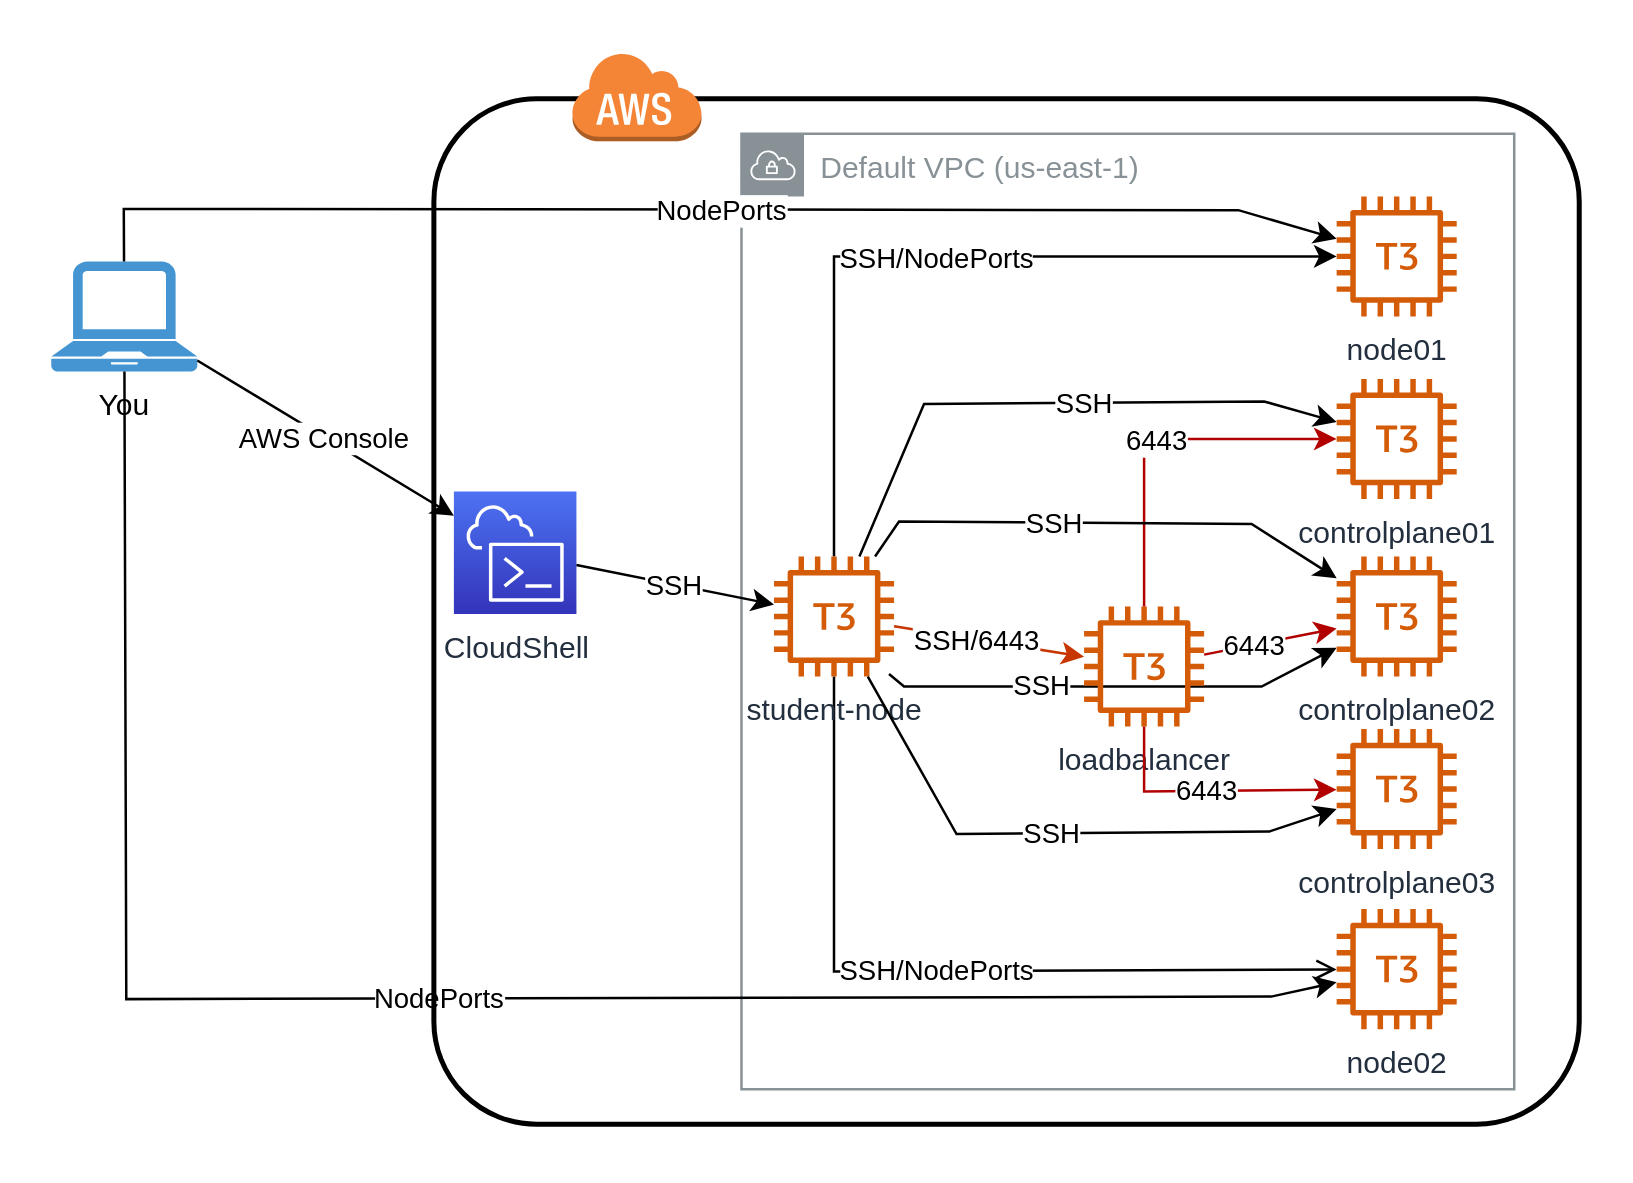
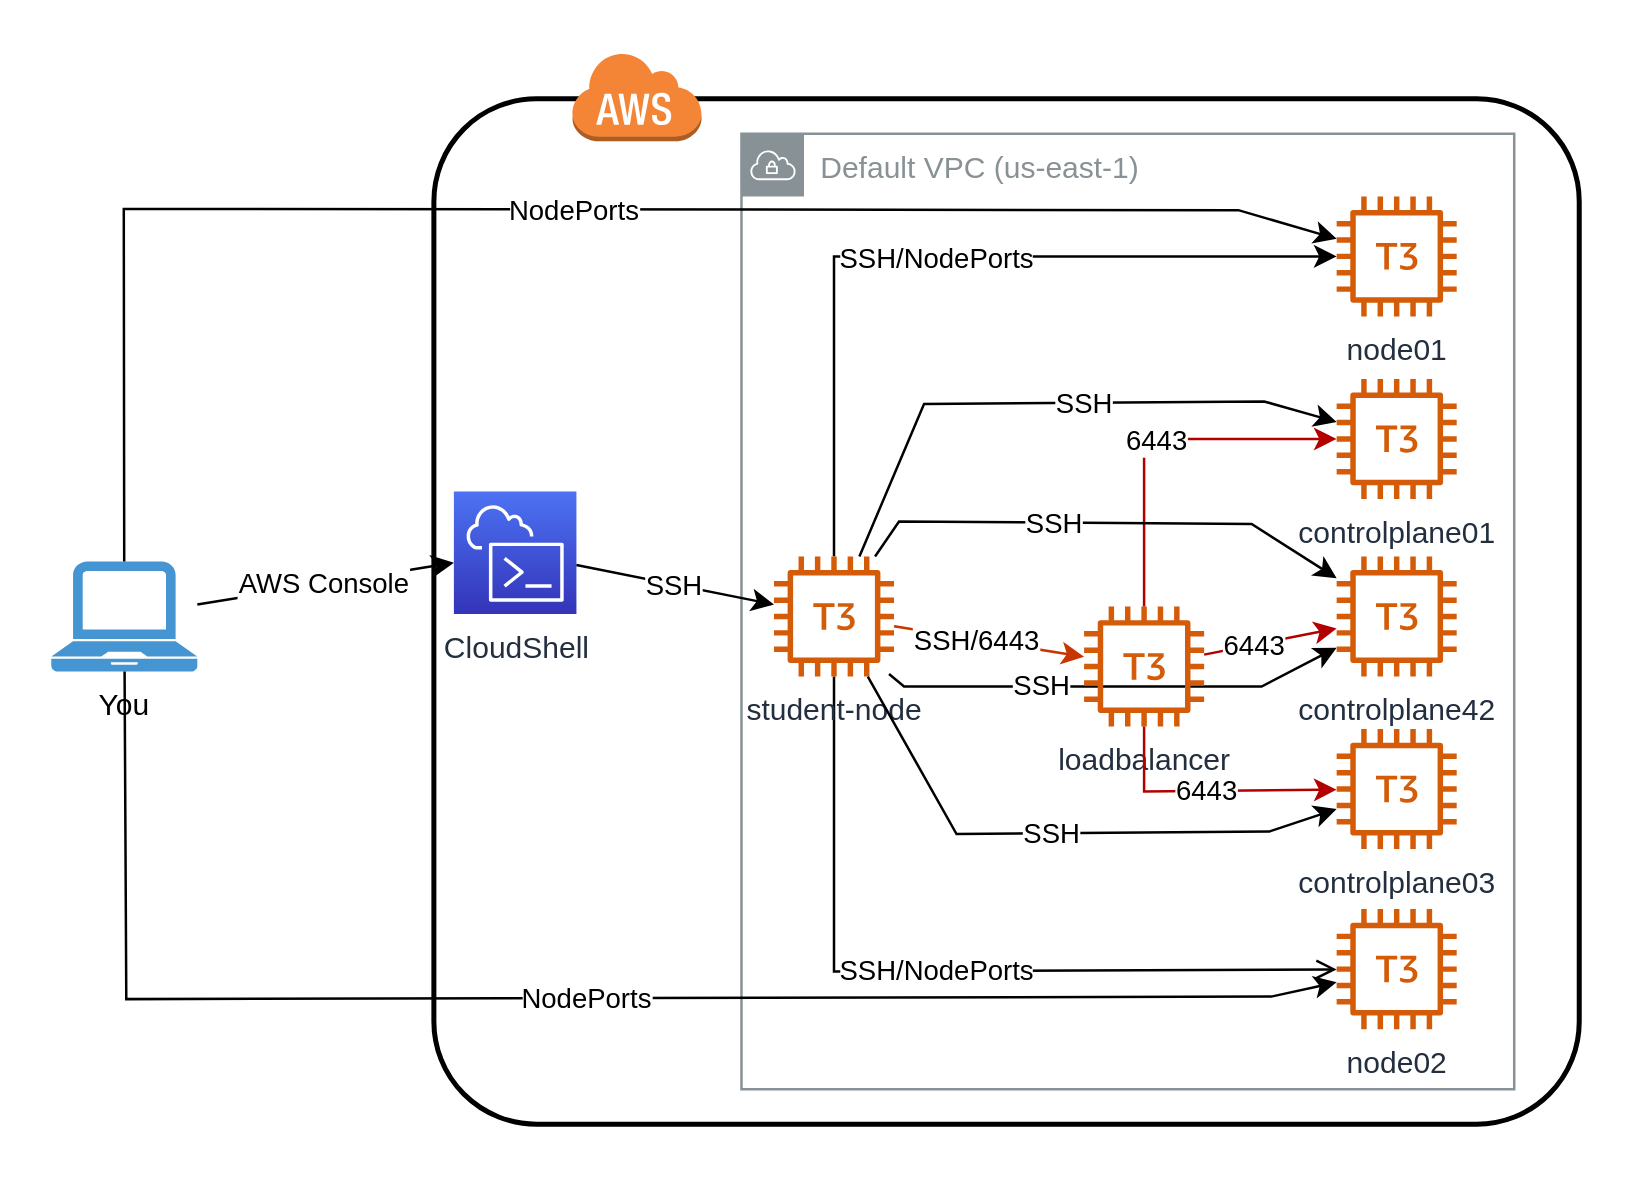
  <mxCell id="0" />
  <mxCell id="1" parent="0" />
  <mxCell id="2" value="Default VPC (us-east-1)" style="sketch=0;outlineConnect=0;gradientColor=none;html=1;whiteSpace=wrap;fontSize=12;fontStyle=0;shape=mxgraph.aws4.group;grIcon=mxgraph.aws4.group_vpc;strokeColor=#879196;fillColor=none;verticalAlign=top;align=left;spacingLeft=30;fontColor=#879196;dashed=0;" parent="1" vertex="1"><mxGeometry x="296" y="53" width="309" height="382" as="geometry" /></mxCell>
  <mxCell id="3" value="CloudShell" style="sketch=0;points=[[0,0,0],[0.25,0,0],[0.5,0,0],[0.75,0,0],[1,0,0],[0,1,0],[0.25,1,0],[0.5,1,0],[0.75,1,0],[1,1,0],[0,0.25,0],[0,0.5,0],[0,0.75,0],[1,0.25,0],[1,0.5,0],[1,0.75,0]];outlineConnect=0;fontColor=#232F3E;gradientColor=#4D72F3;gradientDirection=north;fillColor=#3334B9;strokeColor=#ffffff;dashed=0;verticalLabelPosition=bottom;verticalAlign=top;align=center;html=1;fontSize=12;fontStyle=0;aspect=fixed;shape=mxgraph.aws4.resourceIcon;resIcon=mxgraph.aws4.cloudshell;" parent="1" vertex="1"><mxGeometry x="181" y="196" width="49" height="49" as="geometry" /></mxCell>
  <mxCell id="4" value="node01" style="sketch=0;outlineConnect=0;fontColor=#232F3E;gradientColor=none;fillColor=#D45B07;strokeColor=none;dashed=0;verticalLabelPosition=bottom;verticalAlign=top;align=center;html=1;fontSize=12;fontStyle=0;aspect=fixed;pointerEvents=1;shape=mxgraph.aws4.t3_instance;" parent="1" vertex="1"><mxGeometry x="534" y="78" width="48" height="48" as="geometry" /></mxCell>
  <mxCell id="5" value="controlplane01" style="sketch=0;outlineConnect=0;fontColor=#232F3E;gradientColor=none;fillColor=#D45B07;strokeColor=none;dashed=0;verticalLabelPosition=bottom;verticalAlign=top;align=center;html=1;fontSize=12;fontStyle=0;aspect=fixed;pointerEvents=1;shape=mxgraph.aws4.t3_instance;" parent="1" vertex="1"><mxGeometry x="534" y="151" width="48" height="48" as="geometry" /></mxCell>
  <mxCell id="6" value="node02" style="sketch=0;outlineConnect=0;fontColor=#232F3E;gradientColor=none;fillColor=#D45B07;strokeColor=none;dashed=0;verticalLabelPosition=bottom;verticalAlign=top;align=center;html=1;fontSize=12;fontStyle=0;aspect=fixed;pointerEvents=1;shape=mxgraph.aws4.t3_instance;" parent="1" vertex="1"><mxGeometry x="534" y="363" width="48" height="48" as="geometry" /></mxCell>
  <mxCell id="7" value="" style="endArrow=classic;html=1;rounded=0;" parent="1" source="11" target="4" edge="1"><mxGeometry relative="1" as="geometry"><mxPoint x="299" y="105" as="sourcePoint" /><mxPoint x="399" y="105" as="targetPoint" /><Array as="points"><mxPoint x="333" y="102" /></Array></mxGeometry></mxCell>
  <mxCell id="8" value="SSH/NodePorts" style="edgeLabel;resizable=0;html=1;align=center;verticalAlign=middle;" parent="7" connectable="0" vertex="1"><mxGeometry relative="1" as="geometry"><mxPoint x="-1" as="offset" /></mxGeometry></mxCell>
  <mxCell id="9" value="" style="endArrow=open;html=1;rounded=0;" parent="1" source="11" target="6" edge="1"><mxGeometry relative="1" as="geometry"><mxPoint x="273" y="337" as="sourcePoint" /><mxPoint x="427" y="171" as="targetPoint" /><Array as="points"><mxPoint x="333" y="388" /></Array></mxGeometry></mxCell>
  <mxCell id="10" value="SSH/NodePorts" style="edgeLabel;resizable=0;html=1;align=center;verticalAlign=middle;" parent="9" connectable="0" vertex="1"><mxGeometry relative="1" as="geometry"><mxPoint x="-1" as="offset" /></mxGeometry></mxCell>
  <mxCell id="11" value="student-node" style="sketch=0;outlineConnect=0;fontColor=#232F3E;gradientColor=none;fillColor=#D45B07;strokeColor=none;dashed=0;verticalLabelPosition=bottom;verticalAlign=top;align=center;html=1;fontSize=12;fontStyle=0;aspect=fixed;pointerEvents=1;shape=mxgraph.aws4.t3_instance;points=[];" parent="1" vertex="1"><mxGeometry x="309" y="222" width="48" height="48" as="geometry" /></mxCell>
  <mxCell id="12" value="" style="endArrow=classic;html=1;rounded=0;" parent="1" source="3" target="11" edge="1"><mxGeometry relative="1" as="geometry"><mxPoint x="191" y="243.3" as="sourcePoint" /><mxPoint x="277" y="244" as="targetPoint" /></mxGeometry></mxCell>
  <mxCell id="13" value="SSH" style="edgeLabel;resizable=0;html=1;align=center;verticalAlign=middle;" parent="12" connectable="0" vertex="1"><mxGeometry relative="1" as="geometry"><mxPoint x="-1" as="offset" /></mxGeometry></mxCell>
- <mxCell id="14" value="You" style="pointerEvents=1;shadow=0;dashed=0;html=1;strokeColor=none;fillColor=#4495D1;labelPosition=center;verticalLabelPosition=bottom;verticalAlign=top;align=center;outlineConnect=0;shape=mxgraph.veeam.laptop;" parent="1" vertex="1"><mxGeometry x="20" y="104" width="58.4" height="44" as="geometry" /></mxCell>
+ <mxCell id="14" value="You" style="pointerEvents=1;shadow=0;dashed=0;html=1;strokeColor=none;fillColor=#4495D1;labelPosition=center;verticalLabelPosition=bottom;verticalAlign=top;align=center;outlineConnect=0;shape=mxgraph.veeam.laptop;" parent="1" vertex="1"><mxGeometry x="20" y="224" width="58.4" height="44" as="geometry" /></mxCell>
  <mxCell id="15" value="" style="endArrow=classic;html=1;rounded=0;" parent="1" source="14" target="3" edge="1"><mxGeometry relative="1" as="geometry"><mxPoint x="68.4" y="243.8" as="sourcePoint" /><mxPoint x="142.4" y="243.8" as="targetPoint" /></mxGeometry></mxCell>
  <mxCell id="16" value="AWS Console" style="edgeLabel;resizable=0;html=1;align=center;verticalAlign=middle;" parent="15" connectable="0" vertex="1"><mxGeometry relative="1" as="geometry"><mxPoint x="-1" as="offset" /></mxGeometry></mxCell>
  <mxCell id="17" value="" style="endArrow=classic;html=1;rounded=0;" parent="1" source="14" target="4" edge="1"><mxGeometry width="50" height="50" relative="1" as="geometry"><mxPoint x="50.995" y="267.5" as="sourcePoint" /><mxPoint x="535.71" y="120.715" as="targetPoint" /><Array as="points"><mxPoint x="49" y="83" /><mxPoint x="494.71" y="83.5" /></Array></mxGeometry></mxCell>
  <mxCell id="18" value="NodePorts" style="edgeLabel;html=1;align=center;verticalAlign=middle;resizable=0;points=[];" parent="17" vertex="1" connectable="0"><mxGeometry x="0.023" relative="1" as="geometry"><mxPoint as="offset" /></mxGeometry></mxCell>
  <mxCell id="19" value="" style="endArrow=classic;html=1;rounded=0;" parent="1" source="14" target="6" edge="1"><mxGeometry width="50" height="50" relative="1" as="geometry"><mxPoint x="54.003" y="222" as="sourcePoint" /><mxPoint x="539.093" y="365" as="targetPoint" /><Array as="points"><mxPoint x="50" y="399" /><mxPoint x="507.83" y="398" /></Array></mxGeometry></mxCell>
  <mxCell id="20" value="NodePorts" style="edgeLabel;html=1;align=center;verticalAlign=middle;resizable=0;points=[];" parent="19" vertex="1" connectable="0"><mxGeometry x="0.023" relative="1" as="geometry"><mxPoint as="offset" /></mxGeometry></mxCell>
  <mxCell id="21" value="" style="group" vertex="1" connectable="0" parent="1"><mxGeometry x="105" y="22" width="526" height="429" as="geometry" /></mxCell>
  <mxCell id="22" value="" style="rounded=1;arcSize=10;dashed=0;fillColor=none;gradientColor=none;strokeWidth=2;" parent="21" vertex="1"><mxGeometry x="68" y="17" width="458" height="410" as="geometry" /></mxCell>
  <mxCell id="23" value="" style="dashed=0;html=1;shape=mxgraph.aws3.cloud;fillColor=#F58536;gradientColor=none;dashed=0;" parent="21" vertex="1"><mxGeometry x="123" y="-2" width="52" height="36" as="geometry" /></mxCell>
  <mxCell id="24" value="" style="endArrow=classic;html=1;rounded=0;" edge="1" parent="21" target="26"><mxGeometry width="50" height="50" relative="1" as="geometry"><mxPoint x="250" y="247" as="sourcePoint" /><mxPoint x="429" y="235.333" as="targetPoint" /><Array as="points"><mxPoint x="256" y="252" /><mxPoint x="399" y="252" /></Array></mxGeometry></mxCell>
  <mxCell id="25" value="SSH" style="edgeLabel;html=1;align=center;verticalAlign=middle;resizable=0;points=[];" vertex="1" connectable="0" parent="24"><mxGeometry x="-0.326" y="1" relative="1" as="geometry"><mxPoint as="offset" /></mxGeometry></mxCell>
- <mxCell id="26" value="controlplane02" style="sketch=0;outlineConnect=0;fontColor=#232F3E;gradientColor=none;fillColor=#D45B07;strokeColor=none;dashed=0;verticalLabelPosition=bottom;verticalAlign=top;align=center;html=1;fontSize=12;fontStyle=0;aspect=fixed;pointerEvents=1;shape=mxgraph.aws4.t3_instance;" vertex="1" parent="1"><mxGeometry x="534" y="222" width="48" height="48" as="geometry" /></mxCell>
+ <mxCell id="26" value="controlplane42" style="sketch=0;outlineConnect=0;fontColor=#232F3E;gradientColor=none;fillColor=#D45B07;strokeColor=none;dashed=0;verticalLabelPosition=bottom;verticalAlign=top;align=center;html=1;fontSize=12;fontStyle=0;aspect=fixed;pointerEvents=1;shape=mxgraph.aws4.t3_instance;" vertex="1" parent="1"><mxGeometry x="534" y="222" width="48" height="48" as="geometry" /></mxCell>
  <mxCell id="27" value="controlplane03" style="sketch=0;outlineConnect=0;fontColor=#232F3E;gradientColor=none;fillColor=#D45B07;strokeColor=none;dashed=0;verticalLabelPosition=bottom;verticalAlign=top;align=center;html=1;fontSize=12;fontStyle=0;aspect=fixed;pointerEvents=1;shape=mxgraph.aws4.t3_instance;" vertex="1" parent="1"><mxGeometry x="534" y="291" width="48" height="48" as="geometry" /></mxCell>
  <mxCell id="28" value="loadbalancer" style="sketch=0;outlineConnect=0;fontColor=#232F3E;gradientColor=none;fillColor=#D45B07;strokeColor=none;dashed=0;verticalLabelPosition=bottom;verticalAlign=top;align=center;html=1;fontSize=12;fontStyle=0;aspect=fixed;pointerEvents=1;shape=mxgraph.aws4.t3_instance;" vertex="1" parent="1"><mxGeometry x="433" y="242" width="48" height="48" as="geometry" /></mxCell>
  <mxCell id="29" value="" style="endArrow=classic;html=1;rounded=0;fillColor=#e51400;strokeColor=#B20000;" edge="1" parent="1" source="28" target="5"><mxGeometry relative="1" as="geometry"><mxPoint x="414" y="176.35" as="sourcePoint" /><mxPoint x="526" y="175.65" as="targetPoint" /><Array as="points"><mxPoint x="457" y="175" /></Array></mxGeometry></mxCell>
  <mxCell id="30" value="6443" style="edgeLabel;resizable=0;html=1;align=center;verticalAlign=middle;" connectable="0" vertex="1" parent="29"><mxGeometry relative="1" as="geometry"><mxPoint x="-1" as="offset" /></mxGeometry></mxCell>
  <mxCell id="31" value="" style="endArrow=classic;html=1;rounded=0;fillColor=#e51400;strokeColor=#B20000;" edge="1" parent="1" source="28" target="26"><mxGeometry width="50" height="50" relative="1" as="geometry"><mxPoint x="486" y="270" as="sourcePoint" /><mxPoint x="515" y="242" as="targetPoint" /></mxGeometry></mxCell>
  <mxCell id="32" value="6443" style="edgeLabel;html=1;align=center;verticalAlign=middle;resizable=0;points=[];" vertex="1" connectable="0" parent="31"><mxGeometry x="-0.27" relative="1" as="geometry"><mxPoint as="offset" /></mxGeometry></mxCell>
  <mxCell id="33" value="" style="endArrow=classic;html=1;rounded=0;fillColor=#e51400;strokeColor=#B20000;" edge="1" parent="1" source="28" target="27"><mxGeometry relative="1" as="geometry"><mxPoint x="452" y="361" as="sourcePoint" /><mxPoint x="529" y="314" as="targetPoint" /><Array as="points"><mxPoint x="457" y="316" /></Array></mxGeometry></mxCell>
  <mxCell id="34" value="6443" style="edgeLabel;resizable=0;html=1;align=center;verticalAlign=middle;" connectable="0" vertex="1" parent="33"><mxGeometry relative="1" as="geometry"><mxPoint x="-1" as="offset" /></mxGeometry></mxCell>
  <mxCell id="35" value="" style="endArrow=classic;html=1;rounded=0;fillColor=#fa6800;strokeColor=#C73500;" edge="1" parent="1" source="11" target="28"><mxGeometry width="50" height="50" relative="1" as="geometry"><mxPoint x="370" y="236" as="sourcePoint" /><mxPoint x="420" y="186" as="targetPoint" /></mxGeometry></mxCell>
  <mxCell id="36" value="SSH/6443" style="edgeLabel;html=1;align=center;verticalAlign=middle;resizable=0;points=[];" vertex="1" connectable="0" parent="35"><mxGeometry x="-0.149" relative="1" as="geometry"><mxPoint as="offset" /></mxGeometry></mxCell>
  <mxCell id="37" value="" style="endArrow=classic;html=1;rounded=0;" edge="1" parent="1" source="11" target="26"><mxGeometry width="50" height="50" relative="1" as="geometry"><mxPoint x="367" y="218" as="sourcePoint" /><mxPoint x="417" y="168" as="targetPoint" /><Array as="points"><mxPoint x="359" y="208" /><mxPoint x="500" y="209" /></Array></mxGeometry></mxCell>
  <mxCell id="38" value="SSH" style="edgeLabel;html=1;align=center;verticalAlign=middle;resizable=0;points=[];" vertex="1" connectable="0" parent="37"><mxGeometry x="-0.217" relative="1" as="geometry"><mxPoint as="offset" /></mxGeometry></mxCell>
  <mxCell id="39" value="" style="endArrow=classic;html=1;rounded=0;" edge="1" parent="1" source="11" target="5"><mxGeometry width="50" height="50" relative="1" as="geometry"><mxPoint x="355" y="200" as="sourcePoint" /><mxPoint x="497" y="151" as="targetPoint" /><Array as="points"><mxPoint x="369" y="161" /><mxPoint x="505" y="160" /></Array></mxGeometry></mxCell>
  <mxCell id="40" value="SSH" style="edgeLabel;html=1;align=center;verticalAlign=middle;resizable=0;points=[];" vertex="1" connectable="0" parent="39"><mxGeometry x="0.115" relative="1" as="geometry"><mxPoint as="offset" /></mxGeometry></mxCell>
  <mxCell id="41" value="" style="endArrow=classic;html=1;rounded=0;" edge="1" parent="1" source="11" target="27"><mxGeometry width="50" height="50" relative="1" as="geometry"><mxPoint x="432" y="381" as="sourcePoint" /><mxPoint x="482" y="331" as="targetPoint" /><Array as="points"><mxPoint x="382" y="333" /><mxPoint x="507" y="332" /></Array></mxGeometry></mxCell>
  <mxCell id="42" value="SSH" style="edgeLabel;html=1;align=center;verticalAlign=middle;resizable=0;points=[];" vertex="1" connectable="0" parent="41"><mxGeometry x="-0.023" relative="1" as="geometry"><mxPoint as="offset" /></mxGeometry></mxCell>
